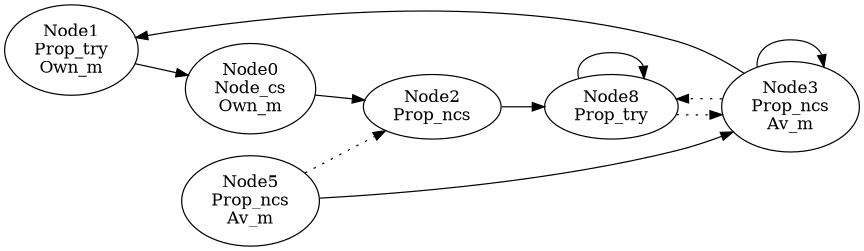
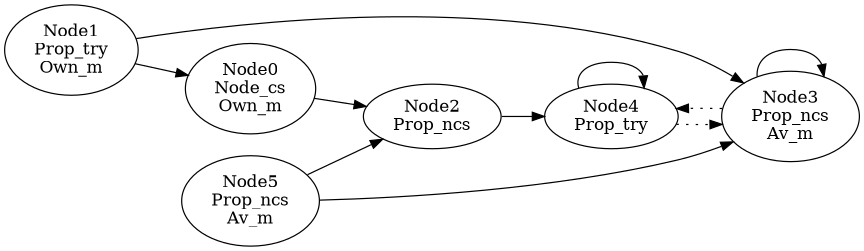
  digraph {
    fontname="DejaVu Serif"
    rankdir=LR
    node [fontname="DejaVu Serif"]
    edge [fontname="DejaVu Serif"]
    n1 [label="Node1\nProp_try\nOwn_m"]
    n2 [label="Node0\nNode_cs\nOwn_m"]
    n3 [label="Node2\nProp_ncs"]
-   n4 [label="Node8\nProp_try"]
+   n4 [label="Node4\nProp_try"]
    n5 [label="Node5\nProp_ncs\nAv_m"]
    n6 [label="Node3\nProp_ncs\nAv_m"]
    n1 -> n2
    n2 -> n3
    n3 -> n4
    n4 -> n4
    n4 -> n6 [style=dotted]
-   n5 -> n3 [style=dotted]
+   n5 -> n3 [style=solid]
    n5 -> n6
-   n6 -> n1
+   n1 -> n6
    n6 -> n4 [style=dotted]
    n6 -> n6
  }
